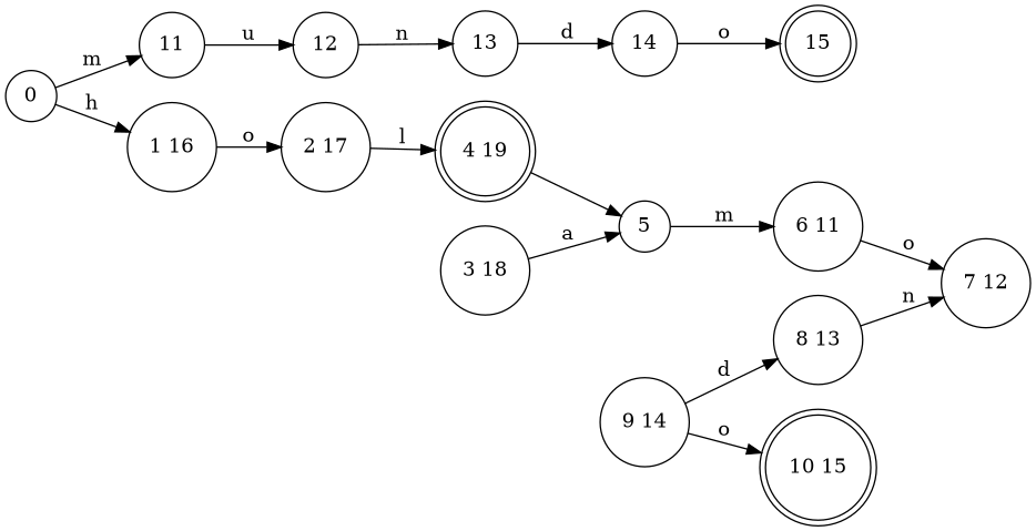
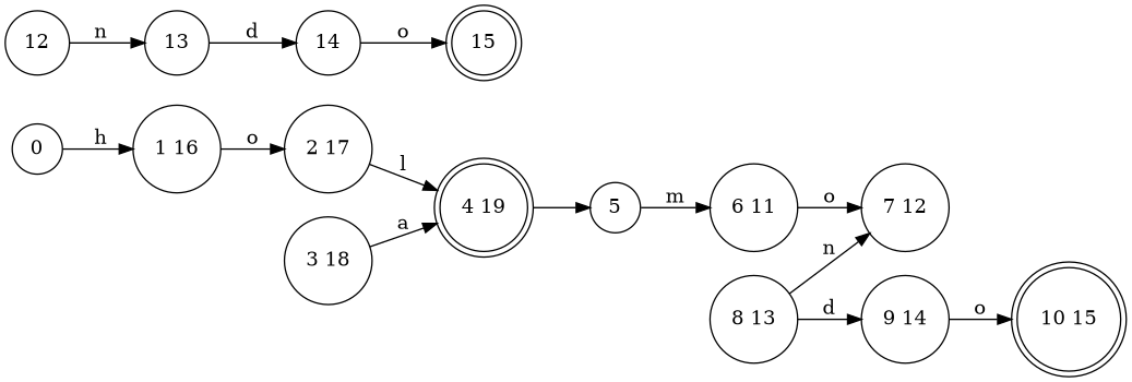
  digraph {
    rankdir=LR
    node [shape=circle]
    n1 [label=0]
    n2 [label="1 16"]
-   n3 [label=11]
    n4 [label="2 17"]
    n5 [label=12]
    n6 [label="4 19" shape=doublecircle]
    n7 [label=13]
    n8 [label="3 18"]
    n9 [label=14]
    n10 [label=5]
    n11 [label=15 shape=doublecircle]
    n12 [label="6 11"]
    n13 [label="7 12"]
    n14 [label="8 13"]
    n15 [label="9 14"]
    n16 [label="10 15" shape=doublecircle]
    n1 -> n2 [label=h]
-   n1 -> n3 [label=m]
    n2 -> n4 [label=o]
-   n3 -> n5 [label=u]
    n4 -> n6 [label=l]
    n5 -> n7 [label=n]
    n6 -> n10 [label=" "]
    n7 -> n9 [label=d]
-   n8 -> n10 [label=a]
+   n8 -> n6 [label=a]
    n9 -> n11 [label=o]
    n10 -> n12 [label=m]
    n12 -> n13 [label=o]
    n14 -> n13 [label=n]
-   n15 -> n14 [label=d]
+   n14 -> n15 [label=d]
    n15 -> n16 [label=o]
  }
